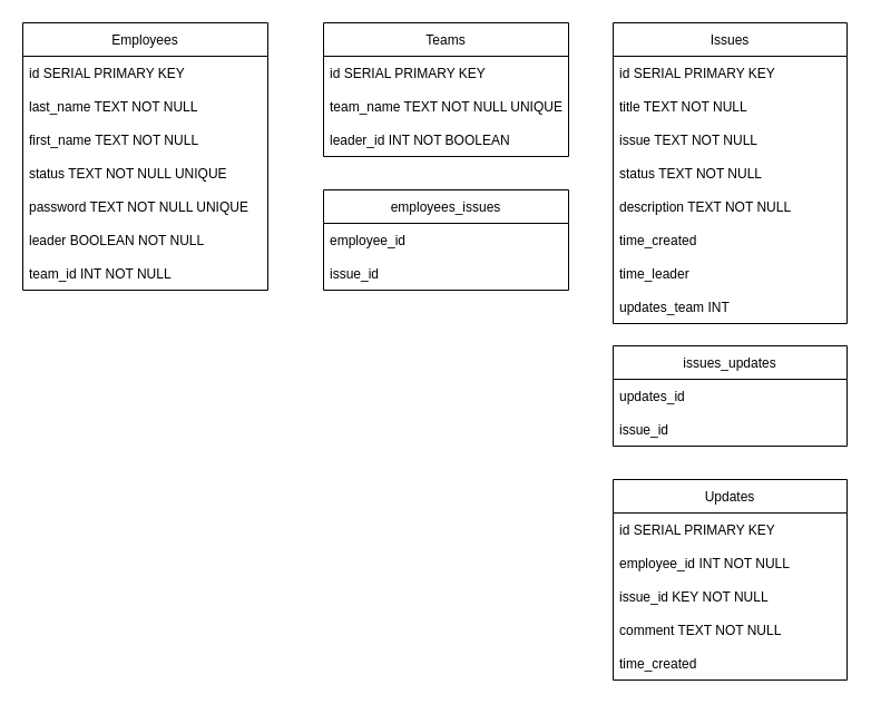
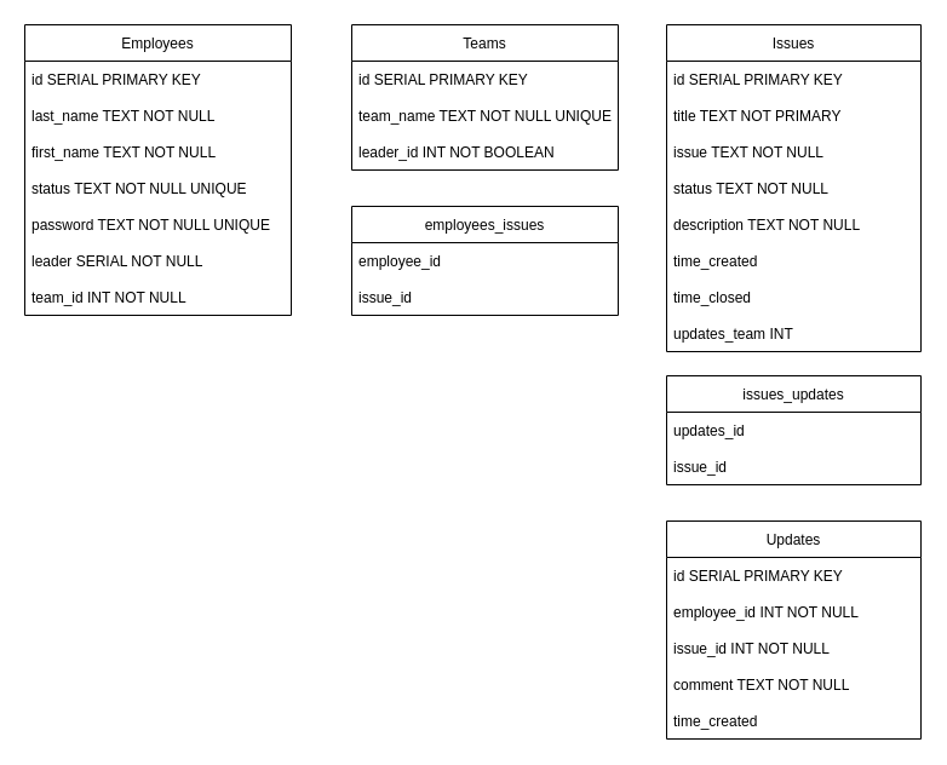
  <mxCell id="0" />
  <mxCell id="1" parent="0" />
  <mxCell id="2" value="Employees" style="swimlane;fontStyle=0;childLayout=stackLayout;horizontal=1;startSize=30;horizontalStack=0;resizeParent=1;resizeParentMax=0;resizeLast=0;collapsible=1;marginBottom=0;" parent="1" vertex="1"><mxGeometry x="20" y="20" width="220" height="240" as="geometry" /></mxCell>
  <mxCell id="3" value="id SERIAL PRIMARY KEY" style="text;strokeColor=none;fillColor=none;align=left;verticalAlign=middle;spacingLeft=4;spacingRight=4;overflow=hidden;points=[[0,0.5],[1,0.5]];portConstraint=eastwest;rotatable=0;" parent="2" vertex="1"><mxGeometry y="30" width="220" height="30" as="geometry" /></mxCell>
  <mxCell id="4" value="last_name TEXT NOT NULL" style="text;strokeColor=none;fillColor=none;align=left;verticalAlign=middle;spacingLeft=4;spacingRight=4;overflow=hidden;points=[[0,0.5],[1,0.5]];portConstraint=eastwest;rotatable=0;" parent="2" vertex="1"><mxGeometry y="60" width="220" height="30" as="geometry" /></mxCell>
  <mxCell id="5" value="first_name TEXT NOT NULL" style="text;strokeColor=none;fillColor=none;align=left;verticalAlign=middle;spacingLeft=4;spacingRight=4;overflow=hidden;points=[[0,0.5],[1,0.5]];portConstraint=eastwest;rotatable=0;" parent="2" vertex="1"><mxGeometry y="90" width="220" height="30" as="geometry" /></mxCell>
  <mxCell id="6" value="status TEXT NOT NULL UNIQUE" style="text;strokeColor=none;fillColor=none;align=left;verticalAlign=middle;spacingLeft=4;spacingRight=4;overflow=hidden;points=[[0,0.5],[1,0.5]];portConstraint=eastwest;rotatable=0;" parent="2" vertex="1"><mxGeometry y="120" width="220" height="30" as="geometry" /></mxCell>
  <mxCell id="7" value="password TEXT NOT NULL UNIQUE" style="text;strokeColor=none;fillColor=none;align=left;verticalAlign=middle;spacingLeft=4;spacingRight=4;overflow=hidden;points=[[0,0.5],[1,0.5]];portConstraint=eastwest;rotatable=0;" parent="2" vertex="1"><mxGeometry y="150" width="220" height="30" as="geometry" /></mxCell>
- <mxCell id="8" value="leader BOOLEAN NOT NULL" style="text;strokeColor=none;fillColor=none;align=left;verticalAlign=middle;spacingLeft=4;spacingRight=4;overflow=hidden;points=[[0,0.5],[1,0.5]];portConstraint=eastwest;rotatable=0;" parent="2" vertex="1"><mxGeometry y="180" width="220" height="30" as="geometry" /></mxCell>
+ <mxCell id="8" value="leader SERIAL NOT NULL" style="text;strokeColor=none;fillColor=none;align=left;verticalAlign=middle;spacingLeft=4;spacingRight=4;overflow=hidden;points=[[0,0.5],[1,0.5]];portConstraint=eastwest;rotatable=0;" parent="2" vertex="1"><mxGeometry y="180" width="220" height="30" as="geometry" /></mxCell>
  <mxCell id="9" value="team_id INT NOT NULL" style="text;strokeColor=none;fillColor=none;align=left;verticalAlign=middle;spacingLeft=4;spacingRight=4;overflow=hidden;points=[[0,0.5],[1,0.5]];portConstraint=eastwest;rotatable=0;" parent="2" vertex="1"><mxGeometry y="210" width="220" height="30" as="geometry" /></mxCell>
  <mxCell id="10" value="Teams" style="swimlane;fontStyle=0;childLayout=stackLayout;horizontal=1;startSize=30;horizontalStack=0;resizeParent=1;resizeParentMax=0;resizeLast=0;collapsible=1;marginBottom=0;" parent="1" vertex="1"><mxGeometry x="290" y="20" width="220" height="120" as="geometry" /></mxCell>
  <mxCell id="11" value="id SERIAL PRIMARY KEY" style="text;strokeColor=none;fillColor=none;align=left;verticalAlign=middle;spacingLeft=4;spacingRight=4;overflow=hidden;points=[[0,0.5],[1,0.5]];portConstraint=eastwest;rotatable=0;" parent="10" vertex="1"><mxGeometry y="30" width="220" height="30" as="geometry" /></mxCell>
  <mxCell id="12" value="team_name TEXT NOT NULL UNIQUE" style="text;strokeColor=none;fillColor=none;align=left;verticalAlign=middle;spacingLeft=4;spacingRight=4;overflow=hidden;points=[[0,0.5],[1,0.5]];portConstraint=eastwest;rotatable=0;" parent="10" vertex="1"><mxGeometry y="60" width="220" height="30" as="geometry" /></mxCell>
  <mxCell id="13" value="leader_id INT NOT BOOLEAN" style="text;strokeColor=none;fillColor=none;align=left;verticalAlign=middle;spacingLeft=4;spacingRight=4;overflow=hidden;points=[[0,0.5],[1,0.5]];portConstraint=eastwest;rotatable=0;" parent="10" vertex="1"><mxGeometry y="90" width="220" height="30" as="geometry" /></mxCell>
  <mxCell id="14" value="Issues" style="swimlane;fontStyle=0;childLayout=stackLayout;horizontal=1;startSize=30;horizontalStack=0;resizeParent=1;resizeParentMax=0;resizeLast=0;collapsible=1;marginBottom=0;" parent="1" vertex="1"><mxGeometry x="550" y="20" width="210" height="270" as="geometry" /></mxCell>
  <mxCell id="15" value="id SERIAL PRIMARY KEY" style="text;strokeColor=none;fillColor=none;align=left;verticalAlign=middle;spacingLeft=4;spacingRight=4;overflow=hidden;points=[[0,0.5],[1,0.5]];portConstraint=eastwest;rotatable=0;" parent="14" vertex="1"><mxGeometry y="30" width="210" height="30" as="geometry" /></mxCell>
- <mxCell id="16" value="title TEXT NOT NULL" style="text;strokeColor=none;fillColor=none;align=left;verticalAlign=middle;spacingLeft=4;spacingRight=4;overflow=hidden;points=[[0,0.5],[1,0.5]];portConstraint=eastwest;rotatable=0;" parent="14" vertex="1"><mxGeometry y="60" width="210" height="30" as="geometry" /></mxCell>
+ <mxCell id="16" value="title TEXT NOT PRIMARY" style="text;strokeColor=none;fillColor=none;align=left;verticalAlign=middle;spacingLeft=4;spacingRight=4;overflow=hidden;points=[[0,0.5],[1,0.5]];portConstraint=eastwest;rotatable=0;" parent="14" vertex="1"><mxGeometry y="60" width="210" height="30" as="geometry" /></mxCell>
  <mxCell id="17" value="issue TEXT NOT NULL" style="text;strokeColor=none;fillColor=none;align=left;verticalAlign=middle;spacingLeft=4;spacingRight=4;overflow=hidden;points=[[0,0.5],[1,0.5]];portConstraint=eastwest;rotatable=0;" parent="14" vertex="1"><mxGeometry y="90" width="210" height="30" as="geometry" /></mxCell>
  <mxCell id="18" value="status TEXT NOT NULL" style="text;strokeColor=none;fillColor=none;align=left;verticalAlign=middle;spacingLeft=4;spacingRight=4;overflow=hidden;points=[[0,0.5],[1,0.5]];portConstraint=eastwest;rotatable=0;" parent="14" vertex="1"><mxGeometry y="120" width="210" height="30" as="geometry" /></mxCell>
  <mxCell id="19" value="description TEXT NOT NULL" style="text;strokeColor=none;fillColor=none;align=left;verticalAlign=middle;spacingLeft=4;spacingRight=4;overflow=hidden;points=[[0,0.5],[1,0.5]];portConstraint=eastwest;rotatable=0;" parent="14" vertex="1"><mxGeometry y="150" width="210" height="30" as="geometry" /></mxCell>
  <mxCell id="20" value="time_created" style="text;strokeColor=none;fillColor=none;align=left;verticalAlign=middle;spacingLeft=4;spacingRight=4;overflow=hidden;points=[[0,0.5],[1,0.5]];portConstraint=eastwest;rotatable=0;" parent="14" vertex="1"><mxGeometry y="180" width="210" height="30" as="geometry" /></mxCell>
- <mxCell id="21" value="time_leader" style="text;strokeColor=none;fillColor=none;align=left;verticalAlign=middle;spacingLeft=4;spacingRight=4;overflow=hidden;points=[[0,0.5],[1,0.5]];portConstraint=eastwest;rotatable=0;" parent="14" vertex="1"><mxGeometry y="210" width="210" height="30" as="geometry" /></mxCell>
+ <mxCell id="21" value="time_closed" style="text;strokeColor=none;fillColor=none;align=left;verticalAlign=middle;spacingLeft=4;spacingRight=4;overflow=hidden;points=[[0,0.5],[1,0.5]];portConstraint=eastwest;rotatable=0;" parent="14" vertex="1"><mxGeometry y="210" width="210" height="30" as="geometry" /></mxCell>
  <mxCell id="22" value="updates_team INT" style="text;strokeColor=none;fillColor=none;align=left;verticalAlign=middle;spacingLeft=4;spacingRight=4;overflow=hidden;points=[[0,0.5],[1,0.5]];portConstraint=eastwest;rotatable=0;" parent="14" vertex="1"><mxGeometry y="240" width="210" height="30" as="geometry" /></mxCell>
  <mxCell id="23" value="Updates" style="swimlane;fontStyle=0;childLayout=stackLayout;horizontal=1;startSize=30;horizontalStack=0;resizeParent=1;resizeParentMax=0;resizeLast=0;collapsible=1;marginBottom=0;" parent="1" vertex="1"><mxGeometry x="550" y="430" width="210" height="180" as="geometry" /></mxCell>
  <mxCell id="24" value="id SERIAL PRIMARY KEY" style="text;strokeColor=none;fillColor=none;align=left;verticalAlign=middle;spacingLeft=4;spacingRight=4;overflow=hidden;points=[[0,0.5],[1,0.5]];portConstraint=eastwest;rotatable=0;" parent="23" vertex="1"><mxGeometry y="30" width="210" height="30" as="geometry" /></mxCell>
  <mxCell id="25" value="employee_id INT NOT NULL" style="text;strokeColor=none;fillColor=none;align=left;verticalAlign=middle;spacingLeft=4;spacingRight=4;overflow=hidden;points=[[0,0.5],[1,0.5]];portConstraint=eastwest;rotatable=0;" parent="23" vertex="1"><mxGeometry y="60" width="210" height="30" as="geometry" /></mxCell>
- <mxCell id="26" value="issue_id KEY NOT NULL" style="text;strokeColor=none;fillColor=none;align=left;verticalAlign=middle;spacingLeft=4;spacingRight=4;overflow=hidden;points=[[0,0.5],[1,0.5]];portConstraint=eastwest;rotatable=0;" parent="23" vertex="1"><mxGeometry y="90" width="210" height="30" as="geometry" /></mxCell>
+ <mxCell id="26" value="issue_id INT NOT NULL" style="text;strokeColor=none;fillColor=none;align=left;verticalAlign=middle;spacingLeft=4;spacingRight=4;overflow=hidden;points=[[0,0.5],[1,0.5]];portConstraint=eastwest;rotatable=0;" parent="23" vertex="1"><mxGeometry y="90" width="210" height="30" as="geometry" /></mxCell>
  <mxCell id="27" value="comment TEXT NOT NULL" style="text;strokeColor=none;fillColor=none;align=left;verticalAlign=middle;spacingLeft=4;spacingRight=4;overflow=hidden;points=[[0,0.5],[1,0.5]];portConstraint=eastwest;rotatable=0;" parent="23" vertex="1"><mxGeometry y="120" width="210" height="30" as="geometry" /></mxCell>
  <mxCell id="28" value="time_created" style="text;strokeColor=none;fillColor=none;align=left;verticalAlign=middle;spacingLeft=4;spacingRight=4;overflow=hidden;points=[[0,0.5],[1,0.5]];portConstraint=eastwest;rotatable=0;" parent="23" vertex="1"><mxGeometry y="150" width="210" height="30" as="geometry" /></mxCell>
  <mxCell id="29" value="issues_updates" style="swimlane;fontStyle=0;childLayout=stackLayout;horizontal=1;startSize=30;horizontalStack=0;resizeParent=1;resizeParentMax=0;resizeLast=0;collapsible=1;marginBottom=0;" parent="1" vertex="1"><mxGeometry x="550" y="310" width="210" height="90" as="geometry" /></mxCell>
  <mxCell id="30" value="updates_id" style="text;strokeColor=none;fillColor=none;align=left;verticalAlign=middle;spacingLeft=4;spacingRight=4;overflow=hidden;points=[[0,0.5],[1,0.5]];portConstraint=eastwest;rotatable=0;" parent="29" vertex="1"><mxGeometry y="30" width="210" height="30" as="geometry" /></mxCell>
  <mxCell id="31" value="issue_id" style="text;strokeColor=none;fillColor=none;align=left;verticalAlign=middle;spacingLeft=4;spacingRight=4;overflow=hidden;points=[[0,0.5],[1,0.5]];portConstraint=eastwest;rotatable=0;" parent="29" vertex="1"><mxGeometry y="60" width="210" height="30" as="geometry" /></mxCell>
  <mxCell id="32" value="employees_issues" style="swimlane;fontStyle=0;childLayout=stackLayout;horizontal=1;startSize=30;horizontalStack=0;resizeParent=1;resizeParentMax=0;resizeLast=0;collapsible=1;marginBottom=0;" parent="1" vertex="1"><mxGeometry x="290" y="170" width="220" height="90" as="geometry" /></mxCell>
  <mxCell id="33" value="employee_id" style="text;strokeColor=none;fillColor=none;align=left;verticalAlign=middle;spacingLeft=4;spacingRight=4;overflow=hidden;points=[[0,0.5],[1,0.5]];portConstraint=eastwest;rotatable=0;" parent="32" vertex="1"><mxGeometry y="30" width="220" height="30" as="geometry" /></mxCell>
  <mxCell id="34" value="issue_id" style="text;strokeColor=none;fillColor=none;align=left;verticalAlign=middle;spacingLeft=4;spacingRight=4;overflow=hidden;points=[[0,0.5],[1,0.5]];portConstraint=eastwest;rotatable=0;" parent="32" vertex="1"><mxGeometry y="60" width="220" height="30" as="geometry" /></mxCell>
